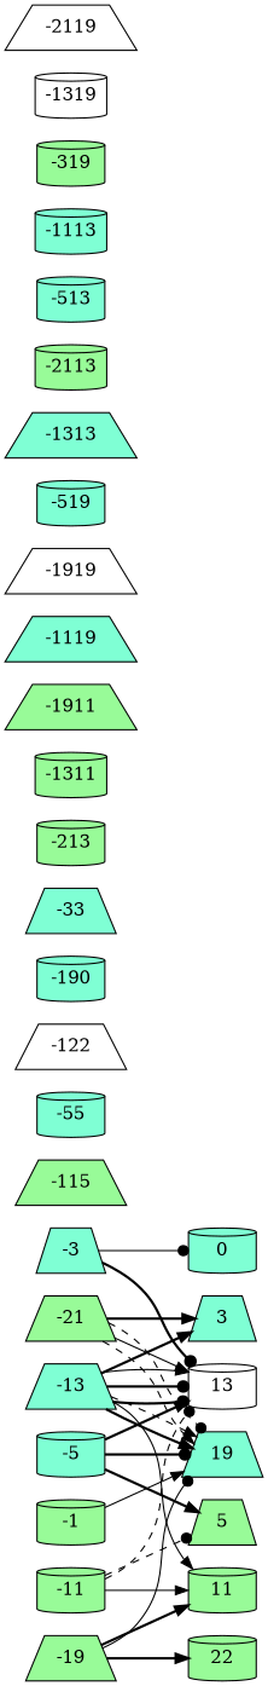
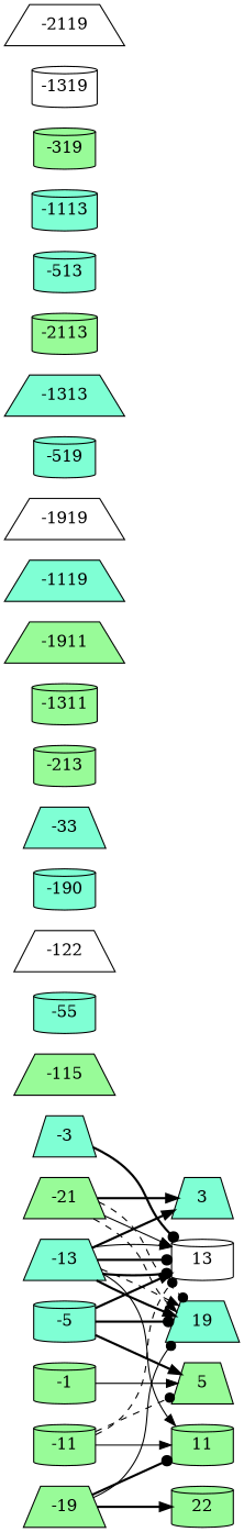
  digraph {
    rankdir=LR
    node [fillcolor=aquamarine shape=cylinder style=filled]
    edge [arrowhead=normal style=bold]
    -3 [shape=trapezium]
    13 [fillcolor=white]
-   0
    3 [shape=trapezium]
    -115 [fillcolor=palegreen shape=trapezium]
    -55
    -122 [fillcolor=white shape=trapezium]
    -21 [fillcolor=palegreen shape=trapezium]
    19 [shape=trapezium]
    -190
    -1 [fillcolor=palegreen]
    5 [fillcolor=palegreen shape=trapezium]
    -33 [shape=trapezium]
    -11 [fillcolor=palegreen]
    11 [fillcolor=palegreen]
    -213 [fillcolor=palegreen]
    -1311 [fillcolor=palegreen]
    -1911 [fillcolor=palegreen shape=trapezium]
    -1119 [shape=trapezium]
    -13 [shape=trapezium]
    -1919 [fillcolor=white shape=trapezium]
    -519
    -1313 [shape=trapezium]
    -2113 [fillcolor=palegreen]
    -513
    -1113
    -5
    -319 [fillcolor=palegreen]
    -19 [fillcolor=palegreen shape=trapezium]
    22 [fillcolor=palegreen]
    -1319 [fillcolor=white]
    -2119 [fillcolor=white shape=trapezium]
    -3 -> 13 [arrowhead=dot]
-   -3 -> 0 [arrowhead=dot style=solid]
    -21 -> 13 [style=solid]
    -21 -> 3
    -21 -> 19 [style=dashed]
    -21 -> 19 [arrowhead=dot style=dashed]
-   -1 -> 19 [style=solid]
+   -1 -> 5 [style=solid]
    -11 -> 13 [arrowhead=dot style=dashed]
    -11 -> 5 [arrowhead=dot style=dashed]
    -11 -> 11 [style=solid]
    -13 -> 13 [arrowhead=dot]
    -13 -> 13 [arrowhead=dot]
    -13 -> 13 [style=solid]
    -13 -> 3
    -13 -> 19
    -13 -> 19 [style=dashed]
    -13 -> 11 [style=solid]
    -5 -> 13
    -5 -> 19 [arrowhead=dot]
    -5 -> 5
    -19 -> 19 [arrowhead=dot style=solid]
-   -19 -> 11
+   -19 -> 11 [arrowhead=dot]
    -19 -> 22
  }
